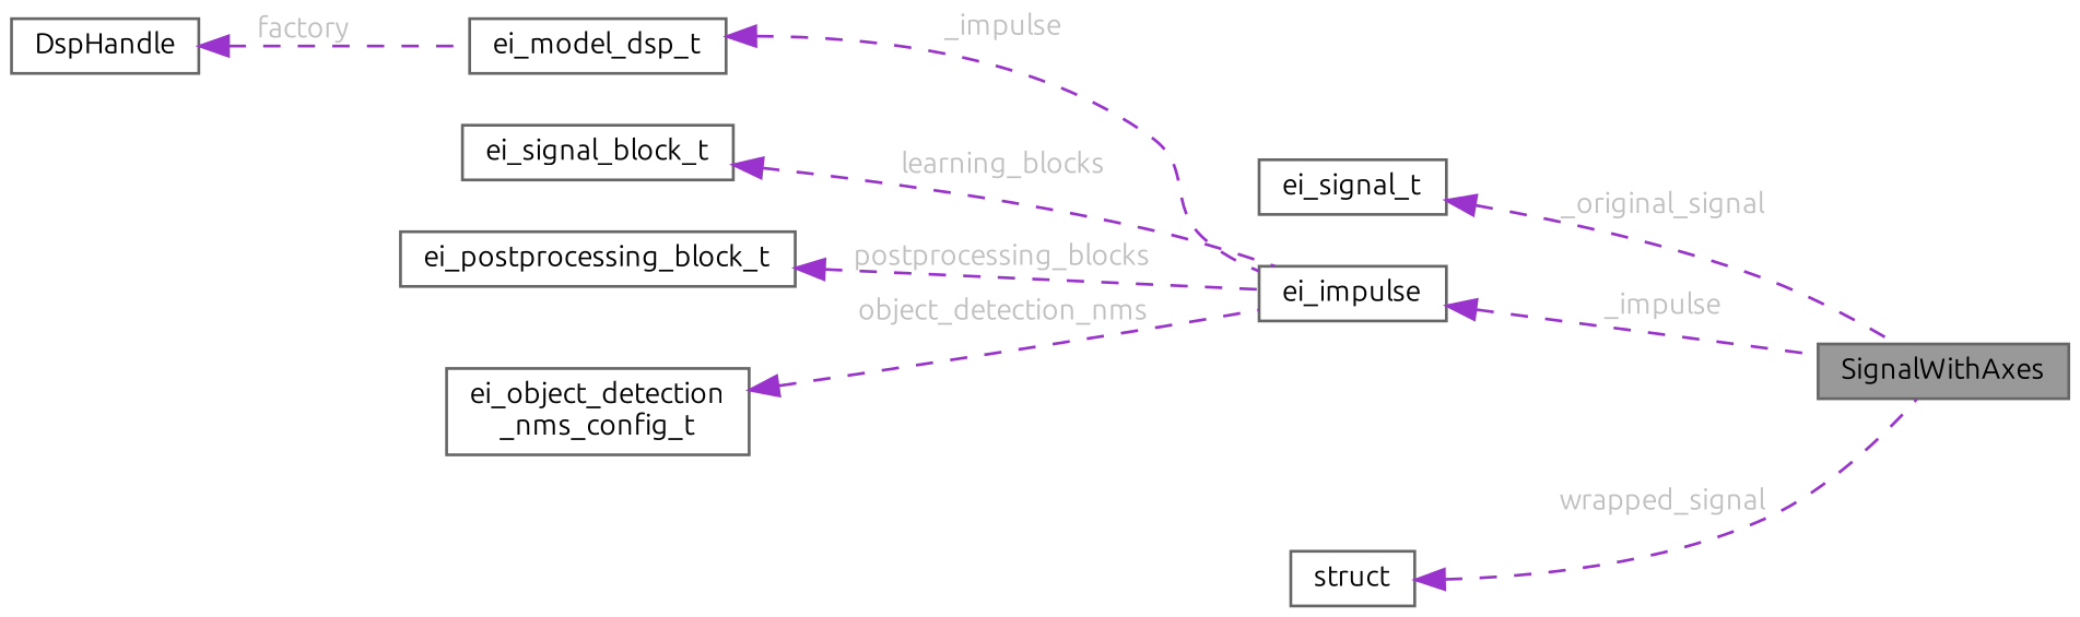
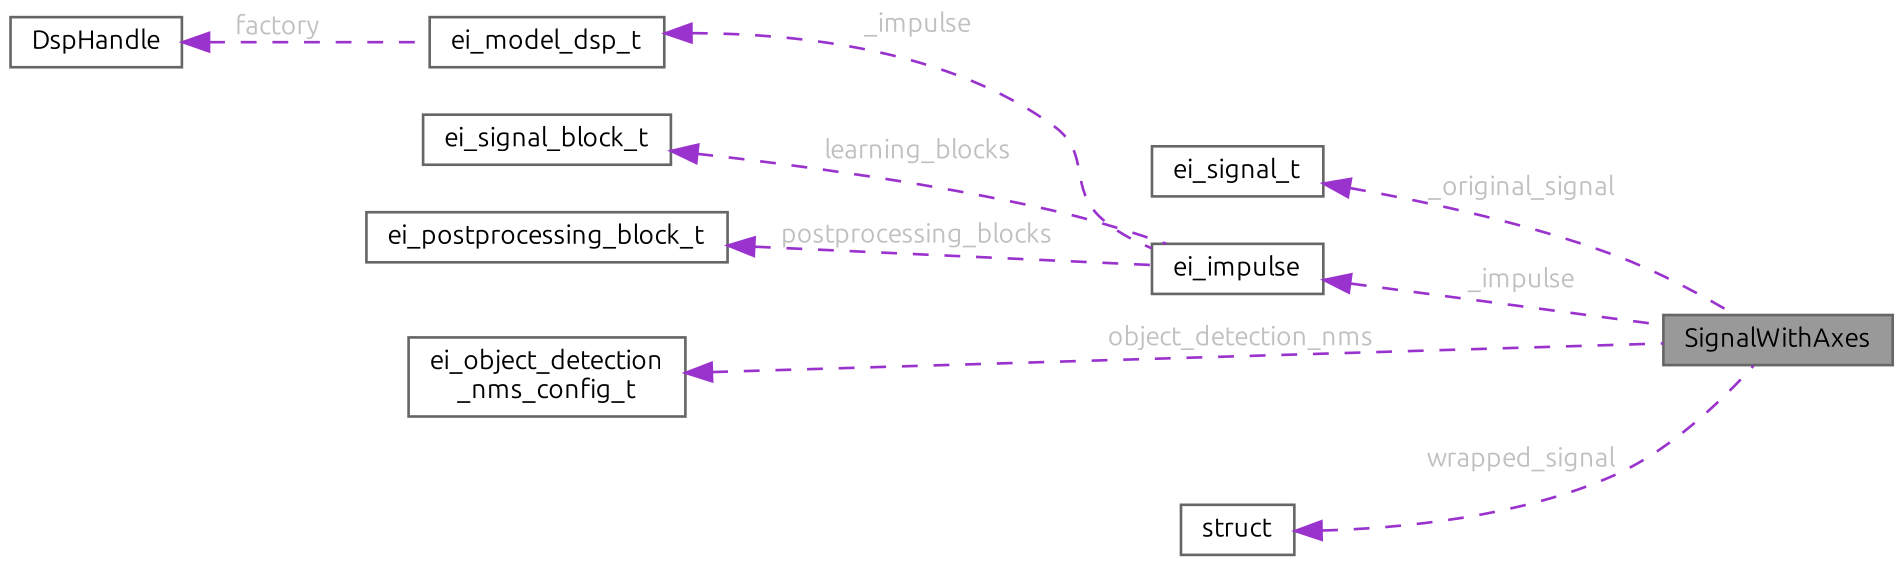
  digraph {
    fontname=Ubuntu
    rankdir=LR
    node [color=gray40 fillcolor=white fontname=Ubuntu fontsize=10 shape=box style=filled]
    edge [color=darkorchid3 dir=back fontcolor=grey fontname=Ubuntu fontsize=10 labelfontname=Helvetica labelfontsize=10 style=dashed]
    n1 [fillcolor=grey60 fontcolor=black height=0.2 label=SignalWithAxes width=0.4]
    n2 [height=0.2 label=ei_signal_t width=0.4]
    n3 [height=0.2 label=ei_impulse width=0.4]
    n4 [height=0.2 label=ei_model_dsp_t width=0.4]
    n5 [height=0.2 label=DspHandle width=0.4]
    n6 [height=0.2 label=ei_signal_block_t width=0.4]
    n7 [height=0.2 label=ei_postprocessing_block_t width=0.4]
    n8 [height=0.2 label="ei_object_detection\l_nms_config_t" width=0.4]
    n9 [height=0.2 label=struct width=0.4]
    n2 -> n1 [label=" _original_signal"]
    n3 -> n1 [label=" _impulse"]
    n4 -> n3 [label=" _impulse"]
    n5 -> n4 [label=" factory"]
    n6 -> n3 [label=" learning_blocks"]
    n7 -> n3 [label=" postprocessing_blocks"]
-   n8 -> n3 [label=" object_detection_nms"]
+   n8 -> n1 [label=" object_detection_nms"]
    n9 -> n1 [label=" wrapped_signal"]
  }
